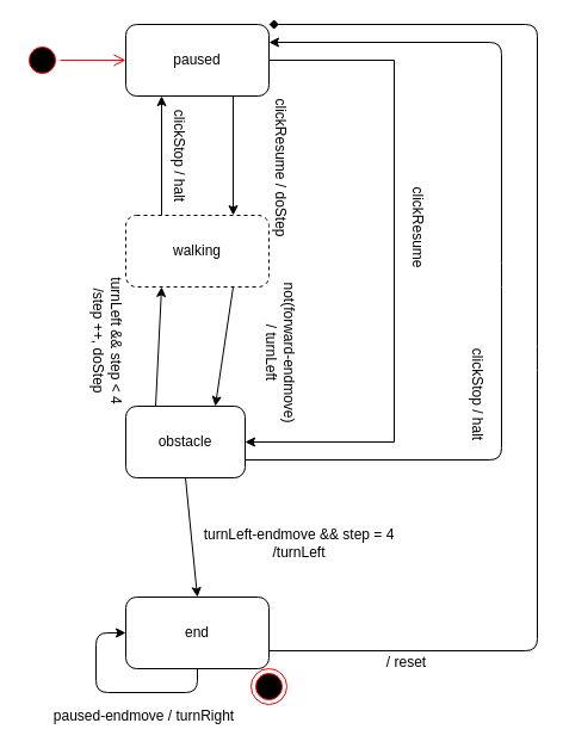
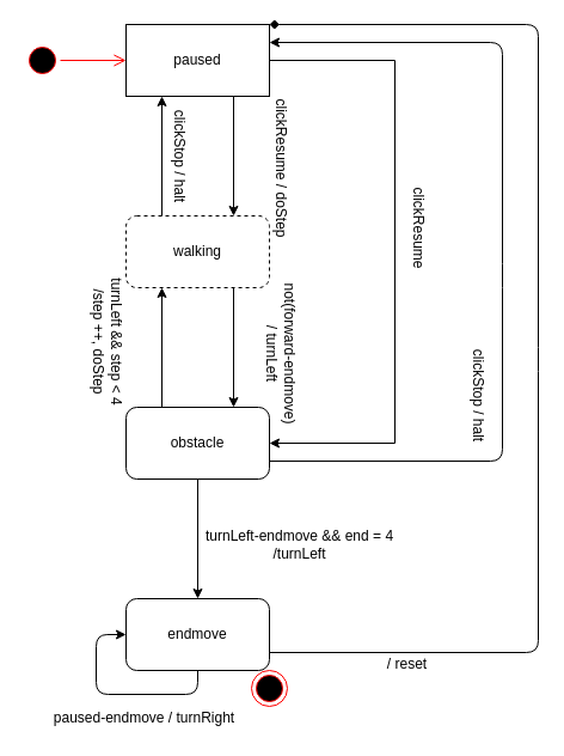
  <mxCell id="0" />
  <mxCell id="1" parent="0" />
  <mxCell id="2" style="edgeStyle=orthogonalEdgeStyle;rounded=0;orthogonalLoop=1;jettySize=auto;html=1;exitX=1;exitY=0.5;exitDx=0;exitDy=0;entryX=1;entryY=0.5;entryDx=0;entryDy=0;" edge="1" parent="1" source="3" target="7"><mxGeometry relative="1" as="geometry"><Array as="points"><mxPoint x="330" y="50" /><mxPoint x="330" y="370" /></Array></mxGeometry></mxCell>
- <mxCell id="3" value="paused" style="rounded=1;whiteSpace=wrap;html=1;" vertex="1" parent="1"><mxGeometry x="105" y="20" width="120" height="60" as="geometry" /></mxCell>
+ <mxCell id="3" value="paused" style="whiteSpace=wrap;html=1;rounded=0;" vertex="1" parent="1"><mxGeometry x="105" y="20" width="120" height="60" as="geometry" /></mxCell>
  <mxCell id="4" value="" style="ellipse;html=1;shape=startState;fillColor=#000000;strokeColor=#ff0000;" vertex="1" parent="1"><mxGeometry x="20" y="35" width="30" height="30" as="geometry" /></mxCell>
  <mxCell id="5" value="" style="edgeStyle=orthogonalEdgeStyle;html=1;verticalAlign=bottom;endArrow=open;endSize=8;strokeColor=#ff0000;entryX=0;entryY=0.5;entryDx=0;entryDy=0;" edge="1" source="4" parent="1" target="3"><mxGeometry relative="1" as="geometry"><mxPoint x="110" y="50" as="targetPoint" /></mxGeometry></mxCell>
  <mxCell id="6" value="walking" style="rounded=1;whiteSpace=wrap;html=1;dashed=1;" vertex="1" parent="1"><mxGeometry x="105" y="180" width="120" height="60" as="geometry" /></mxCell>
- <mxCell id="7" value="obstacle" style="rounded=1;whiteSpace=wrap;html=1;" vertex="1" parent="1"><mxGeometry x="105" y="340" width="100" height="60" as="geometry" /></mxCell>
- <mxCell id="8" value="end" style="rounded=1;whiteSpace=wrap;html=1;" vertex="1" parent="1"><mxGeometry x="105" y="500" width="120" height="60" as="geometry" /></mxCell>
+ <mxCell id="7" value="obstacle" style="rounded=1;whiteSpace=wrap;html=1;" vertex="1" parent="1"><mxGeometry x="105" y="340" width="120" height="60" as="geometry" /></mxCell>
+ <mxCell id="8" value="endmove" style="rounded=1;whiteSpace=wrap;html=1;" vertex="1" parent="1"><mxGeometry x="105" y="500" width="120" height="60" as="geometry" /></mxCell>
  <mxCell id="9" value="" style="endArrow=classic;html=1;exitX=0.75;exitY=1;exitDx=0;exitDy=0;entryX=0.75;entryY=0;entryDx=0;entryDy=0;" edge="1" parent="1" source="3" target="6"><mxGeometry width="50" height="50" relative="1" as="geometry"><mxPoint x="260" y="240" as="sourcePoint" /><mxPoint x="310" y="190" as="targetPoint" /></mxGeometry></mxCell>
  <mxCell id="10" value="" style="endArrow=classic;html=1;entryX=0.25;entryY=1;entryDx=0;entryDy=0;exitX=0.25;exitY=0;exitDx=0;exitDy=0;" edge="1" parent="1" source="6" target="3"><mxGeometry width="50" height="50" relative="1" as="geometry"><mxPoint x="90" y="180" as="sourcePoint" /><mxPoint x="140" y="130" as="targetPoint" /></mxGeometry></mxCell>
  <mxCell id="11" value="" style="endArrow=classic;html=1;exitX=0.75;exitY=1;exitDx=0;exitDy=0;entryX=0.75;entryY=0;entryDx=0;entryDy=0;" edge="1" parent="1" source="6" target="7"><mxGeometry width="50" height="50" relative="1" as="geometry"><mxPoint x="220" y="320" as="sourcePoint" /><mxPoint x="270" y="270" as="targetPoint" /></mxGeometry></mxCell>
  <mxCell id="12" value="" style="endArrow=classic;html=1;exitX=0.25;exitY=0;exitDx=0;exitDy=0;entryX=0.25;entryY=1;entryDx=0;entryDy=0;" edge="1" parent="1" source="7" target="6"><mxGeometry width="50" height="50" relative="1" as="geometry"><mxPoint x="260" y="240" as="sourcePoint" /><mxPoint x="310" y="190" as="targetPoint" /></mxGeometry></mxCell>
  <mxCell id="13" value="" style="endArrow=classic;html=1;exitX=0.5;exitY=1;exitDx=0;exitDy=0;entryX=0.5;entryY=0;entryDx=0;entryDy=0;" edge="1" parent="1" source="7" target="8"><mxGeometry width="50" height="50" relative="1" as="geometry"><mxPoint x="160" y="480" as="sourcePoint" /><mxPoint x="210" y="430" as="targetPoint" /></mxGeometry></mxCell>
  <mxCell id="14" value="" style="endArrow=classic;html=1;exitX=0.5;exitY=1;exitDx=0;exitDy=0;entryX=0;entryY=0.5;entryDx=0;entryDy=0;" edge="1" parent="1" source="8" target="8"><mxGeometry width="50" height="50" relative="1" as="geometry"><mxPoint x="150" y="630" as="sourcePoint" /><mxPoint x="200" y="580" as="targetPoint" /><Array as="points"><mxPoint x="165" y="580" /><mxPoint x="80" y="580" /><mxPoint x="80" y="530" /></Array></mxGeometry></mxCell>
  <mxCell id="15" value="" style="endArrow=diamond;html=1;exitX=1;exitY=0.75;exitDx=0;exitDy=0;entryX=1;entryY=0;entryDx=0;entryDy=0;" edge="1" parent="1" source="8" target="3"><mxGeometry width="50" height="50" relative="1" as="geometry"><mxPoint x="260" y="360" as="sourcePoint" /><mxPoint x="310" y="310" as="targetPoint" /><Array as="points"><mxPoint x="450" y="545" /><mxPoint x="450" y="300" /><mxPoint x="450" y="20" /></Array></mxGeometry></mxCell>
  <mxCell id="16" value="" style="endArrow=classic;html=1;exitX=1;exitY=0.75;exitDx=0;exitDy=0;entryX=1;entryY=0.25;entryDx=0;entryDy=0;" edge="1" parent="1" source="7" target="3"><mxGeometry width="50" height="50" relative="1" as="geometry"><mxPoint x="260" y="260" as="sourcePoint" /><mxPoint x="310" y="210" as="targetPoint" /><Array as="points"><mxPoint x="420" y="385" /><mxPoint x="420" y="230" /><mxPoint x="420" y="35" /></Array></mxGeometry></mxCell>
  <mxCell id="17" value="clickResume / doStep" style="text;html=1;align=center;verticalAlign=middle;resizable=0;points=[];autosize=1;rotation=90;" vertex="1" parent="1"><mxGeometry x="170" y="130" width="130" height="20" as="geometry" /></mxCell>
  <mxCell id="18" value="clickStop / halt" style="text;html=1;align=center;verticalAlign=middle;resizable=0;points=[];autosize=1;rotation=90;" vertex="1" parent="1"><mxGeometry x="105" y="120" width="90" height="20" as="geometry" /></mxCell>
  <mxCell id="19" value="not(forward-endmove)&lt;br&gt;/ turnLeft" style="text;html=1;align=center;verticalAlign=middle;resizable=0;points=[];autosize=1;rotation=90;" vertex="1" parent="1"><mxGeometry x="170" y="280" width="130" height="30" as="geometry" /></mxCell>
  <mxCell id="20" value="turnLeft &amp;amp;&amp;amp; step &amp;lt; 4&lt;br&gt;/step ++, doStep" style="text;html=1;align=center;verticalAlign=middle;resizable=0;points=[];autosize=1;rotation=90;" vertex="1" parent="1"><mxGeometry x="30" y="270" width="120" height="30" as="geometry" /></mxCell>
- <mxCell id="21" value="turnLeft-endmove &amp;amp;&amp;amp; step = 4&lt;br&gt;/turnLeft" style="text;html=1;align=center;verticalAlign=middle;resizable=0;points=[];autosize=1;" vertex="1" parent="1"><mxGeometry x="160" y="440" width="180" height="30" as="geometry" /></mxCell>
+ <mxCell id="21" value="turnLeft-endmove &amp;amp;&amp;amp; end = 4&lt;br&gt;/turnLeft" style="text;html=1;align=center;verticalAlign=middle;resizable=0;points=[];autosize=1;" vertex="1" parent="1"><mxGeometry x="160" y="440" width="180" height="30" as="geometry" /></mxCell>
  <mxCell id="22" value="paused-endmove / turnRight" style="text;html=1;align=center;verticalAlign=middle;resizable=0;points=[];autosize=1;" vertex="1" parent="1"><mxGeometry x="35" y="590" width="170" height="20" as="geometry" /></mxCell>
  <mxCell id="23" value="/ reset" style="text;html=1;align=center;verticalAlign=middle;resizable=0;points=[];autosize=1;" vertex="1" parent="1"><mxGeometry x="315" y="545" width="50" height="20" as="geometry" /></mxCell>
  <mxCell id="24" value="clickResume" style="text;html=1;align=center;verticalAlign=middle;resizable=0;points=[];autosize=1;rotation=90;" vertex="1" parent="1"><mxGeometry x="310" y="180" width="80" height="20" as="geometry" /></mxCell>
  <mxCell id="25" value="clickStop / halt" style="text;html=1;align=center;verticalAlign=middle;resizable=0;points=[];autosize=1;rotation=90;" vertex="1" parent="1"><mxGeometry x="355" y="320" width="90" height="20" as="geometry" /></mxCell>
  <mxCell id="26" value="" style="ellipse;html=1;shape=endState;fillColor=#000000;strokeColor=#ff0000;" vertex="1" parent="1"><mxGeometry x="210" y="560" width="30" height="30" as="geometry" /></mxCell>
